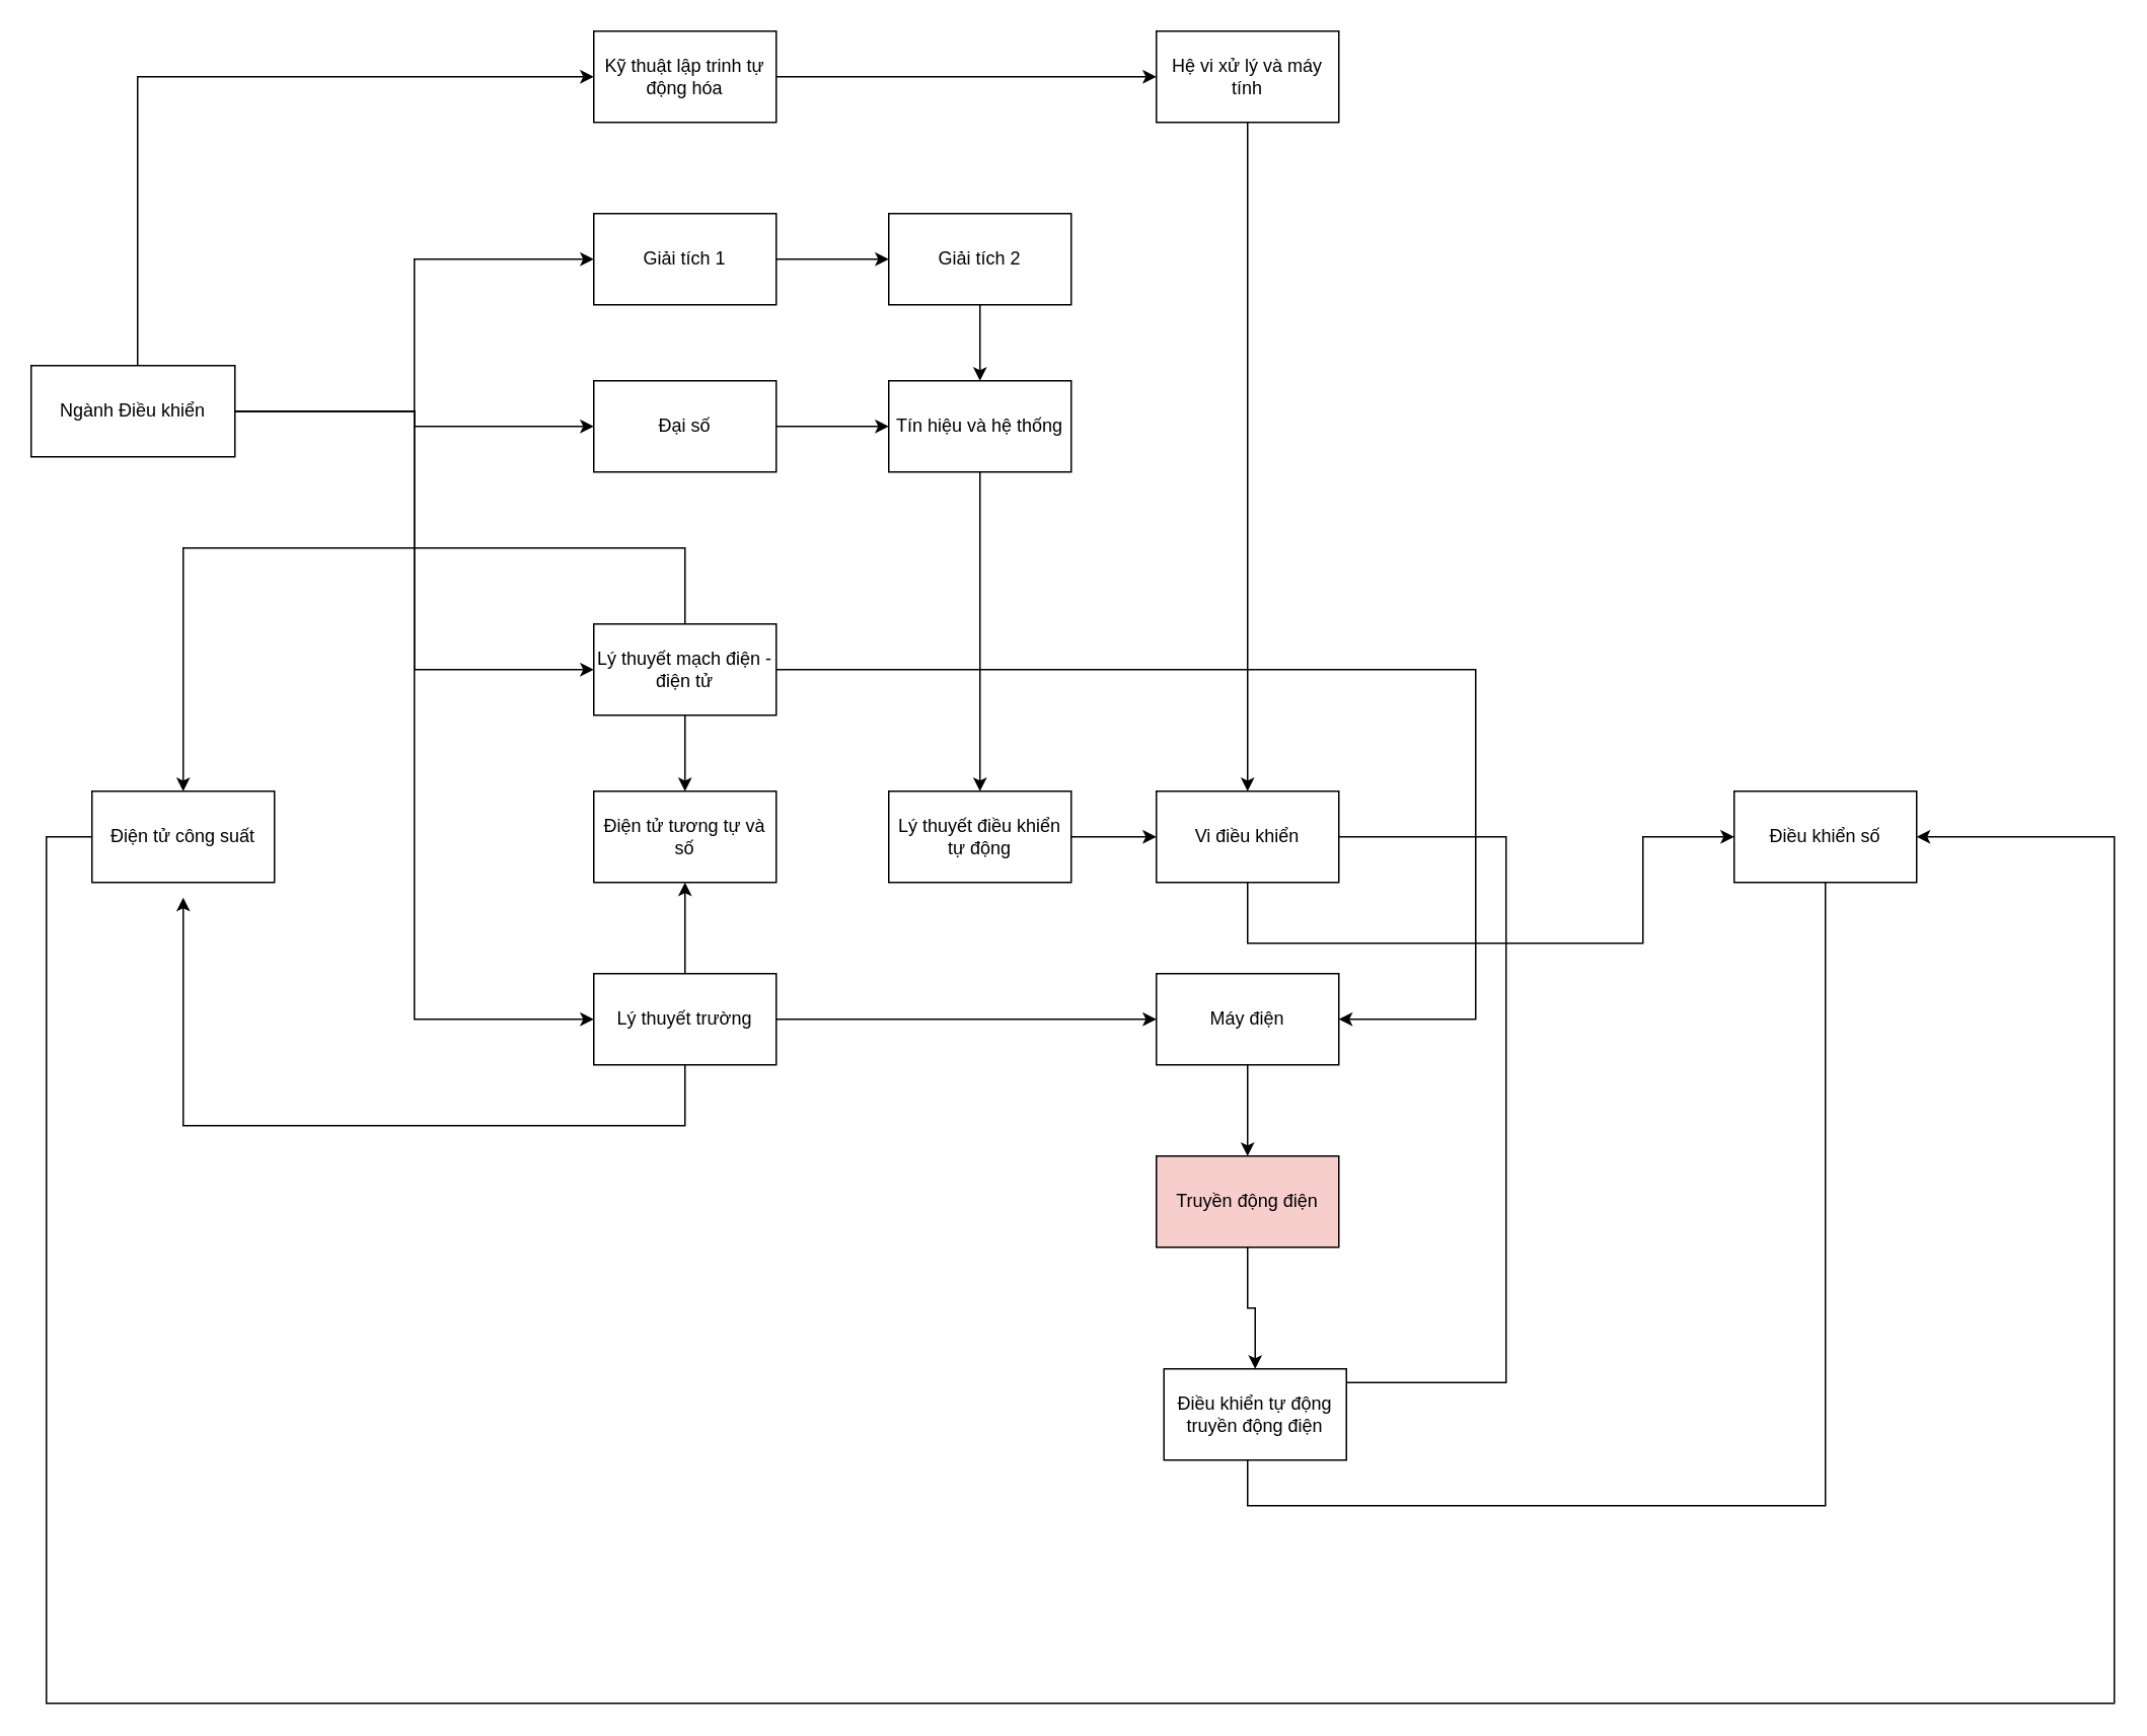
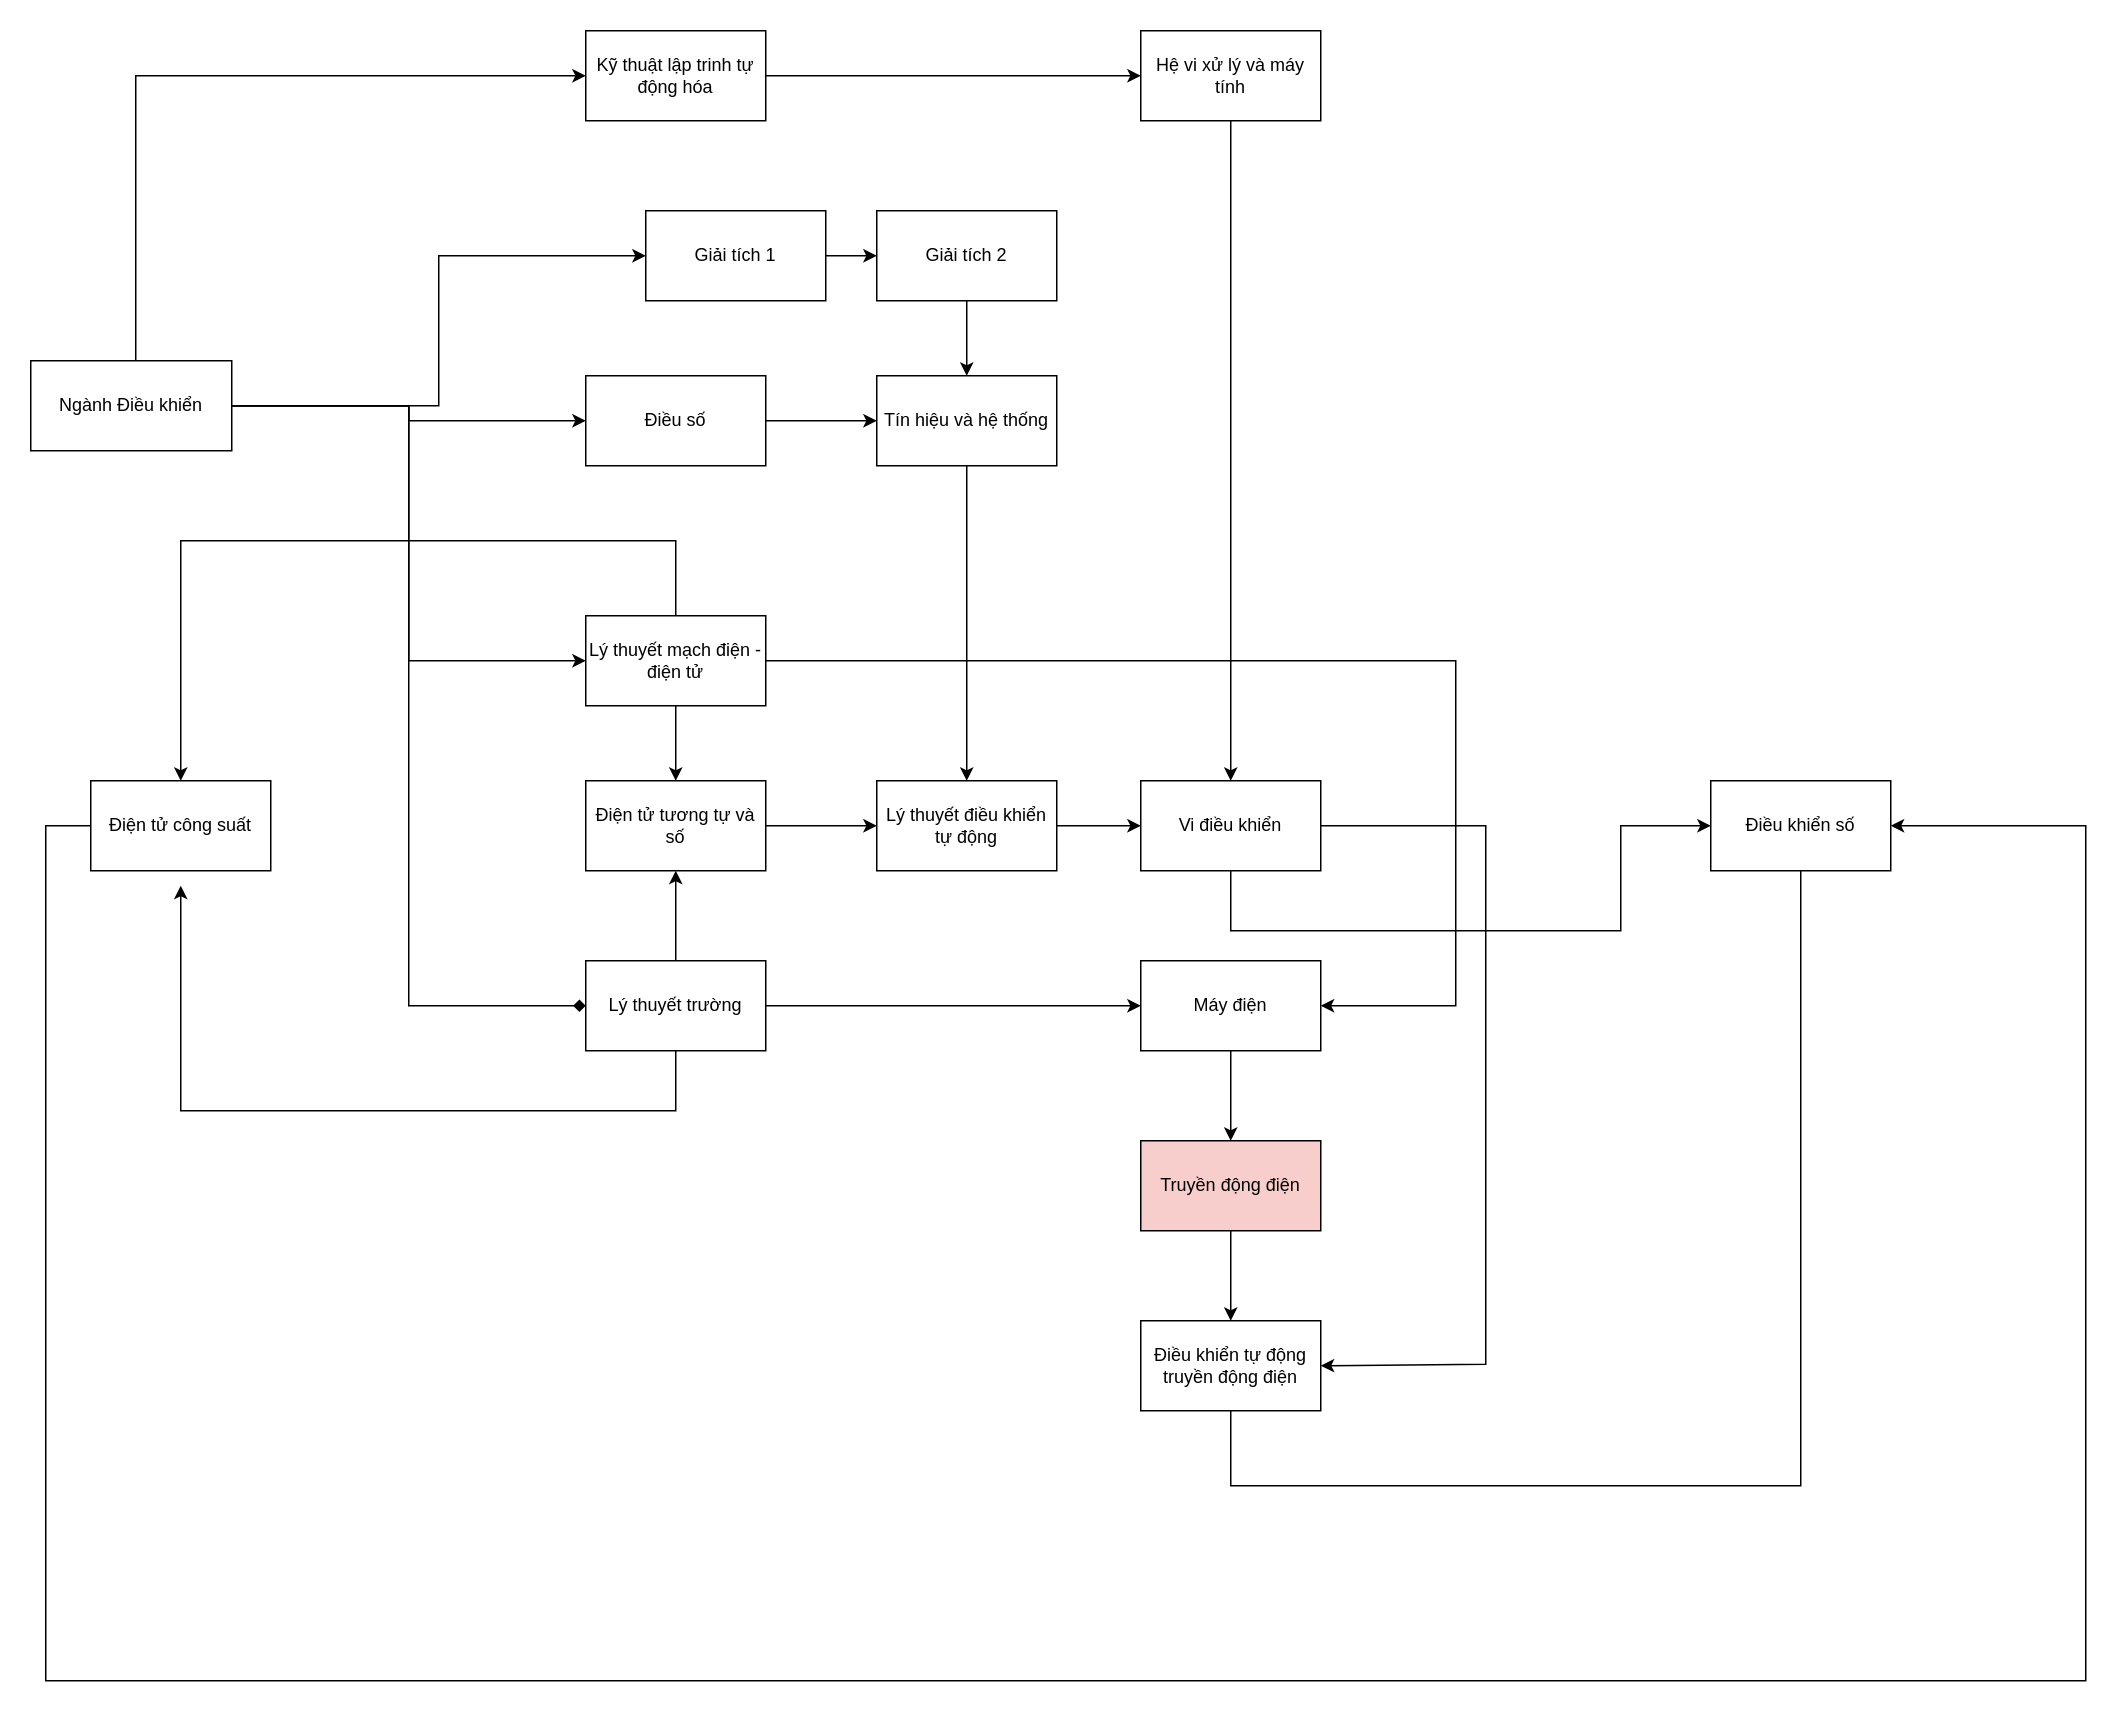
  <mxCell id="0" />
  <mxCell id="1" parent="0" />
  <mxCell id="2" style="edgeStyle=orthogonalEdgeStyle;rounded=0;orthogonalLoop=1;jettySize=auto;html=1;entryX=0;entryY=0.5;entryDx=0;entryDy=0;" edge="1" parent="1" source="7" target="23"><mxGeometry relative="1" as="geometry" /></mxCell>
  <mxCell id="3" style="edgeStyle=orthogonalEdgeStyle;rounded=0;orthogonalLoop=1;jettySize=auto;html=1;entryX=0;entryY=0.5;entryDx=0;entryDy=0;" edge="1" parent="1" source="7" target="9"><mxGeometry relative="1" as="geometry" /></mxCell>
- <mxCell id="4" style="edgeStyle=orthogonalEdgeStyle;rounded=0;orthogonalLoop=1;jettySize=auto;html=1;entryX=0;entryY=0.5;entryDx=0;entryDy=0;" edge="1" parent="1" source="7" target="27"><mxGeometry relative="1" as="geometry" /></mxCell>
+ <mxCell id="4" style="edgeStyle=orthogonalEdgeStyle;rounded=0;orthogonalLoop=1;jettySize=auto;html=1;entryX=0;entryY=0.5;entryDx=0;entryDy=0;endArrow=diamond;" edge="1" parent="1" source="7" target="27"><mxGeometry relative="1" as="geometry" /></mxCell>
  <mxCell id="5" style="edgeStyle=orthogonalEdgeStyle;rounded=0;orthogonalLoop=1;jettySize=auto;html=1;entryX=0;entryY=0.5;entryDx=0;entryDy=0;" edge="1" parent="1" source="7" target="11"><mxGeometry relative="1" as="geometry" /></mxCell>
  <mxCell id="6" style="edgeStyle=orthogonalEdgeStyle;rounded=0;orthogonalLoop=1;jettySize=auto;html=1;entryX=0;entryY=0.5;entryDx=0;entryDy=0;" edge="1" parent="1" source="7" target="36"><mxGeometry relative="1" as="geometry"><mxPoint x="87" y="40" as="targetPoint" /><Array as="points"><mxPoint x="90" y="50" /></Array></mxGeometry></mxCell>
  <mxCell id="7" value="Ngành Điều khiển" style="rounded=0;whiteSpace=wrap;html=1;" vertex="1" parent="1"><mxGeometry x="20" y="240" width="134" height="60" as="geometry" /></mxCell>
  <mxCell id="8" style="edgeStyle=orthogonalEdgeStyle;rounded=0;orthogonalLoop=1;jettySize=auto;html=1;entryX=0;entryY=0.5;entryDx=0;entryDy=0;" edge="1" parent="1" source="9" target="15"><mxGeometry relative="1" as="geometry" /></mxCell>
- <mxCell id="9" value="Đại số" style="rounded=0;whiteSpace=wrap;html=1;" vertex="1" parent="1"><mxGeometry x="390" y="250" width="120" height="60" as="geometry" /></mxCell>
+ <mxCell id="9" value="Điều số" style="rounded=0;whiteSpace=wrap;html=1;" vertex="1" parent="1"><mxGeometry x="390" y="250" width="120" height="60" as="geometry" /></mxCell>
  <mxCell id="10" value="" style="edgeStyle=orthogonalEdgeStyle;rounded=0;orthogonalLoop=1;jettySize=auto;html=1;" edge="1" parent="1" source="11" target="13"><mxGeometry relative="1" as="geometry" /></mxCell>
- <mxCell id="11" value="Giải tích 1" style="rounded=0;whiteSpace=wrap;html=1;" vertex="1" parent="1"><mxGeometry x="390" y="140" width="120" height="60" as="geometry" /></mxCell>
+ <mxCell id="11" value="Giải tích 1" style="rounded=0;whiteSpace=wrap;html=1;" vertex="1" parent="1"><mxGeometry x="430" y="140" width="120" height="60" as="geometry" /></mxCell>
  <mxCell id="12" value="" style="edgeStyle=orthogonalEdgeStyle;rounded=0;orthogonalLoop=1;jettySize=auto;html=1;" edge="1" parent="1" source="13" target="15"><mxGeometry relative="1" as="geometry" /></mxCell>
  <mxCell id="13" value="Giải tích 2&lt;br&gt;" style="rounded=0;whiteSpace=wrap;html=1;" vertex="1" parent="1"><mxGeometry x="584" y="140" width="120" height="60" as="geometry" /></mxCell>
  <mxCell id="14" value="" style="edgeStyle=orthogonalEdgeStyle;rounded=0;orthogonalLoop=1;jettySize=auto;html=1;" edge="1" parent="1" source="15" target="17"><mxGeometry relative="1" as="geometry" /></mxCell>
  <mxCell id="15" value="Tín hiệu và hệ thống" style="rounded=0;whiteSpace=wrap;html=1;" vertex="1" parent="1"><mxGeometry x="584" y="250" width="120" height="60" as="geometry" /></mxCell>
  <mxCell id="16" style="edgeStyle=orthogonalEdgeStyle;rounded=0;orthogonalLoop=1;jettySize=auto;html=1;entryX=0;entryY=0.5;entryDx=0;entryDy=0;" edge="1" parent="1" source="17" target="30"><mxGeometry relative="1" as="geometry" /></mxCell>
  <mxCell id="17" value="Lý thuyết điều khiển tự động&lt;br&gt;" style="rounded=0;whiteSpace=wrap;html=1;" vertex="1" parent="1"><mxGeometry x="584" y="520" width="120" height="60" as="geometry" /></mxCell>
+ <mxCell id="18" style="edgeStyle=orthogonalEdgeStyle;rounded=0;orthogonalLoop=1;jettySize=auto;html=1;entryX=0;entryY=0.5;entryDx=0;entryDy=0;" edge="1" parent="1" source="19" target="17"><mxGeometry relative="1" as="geometry" /></mxCell>
  <mxCell id="19" value="Điện tử tương tự và số" style="rounded=0;whiteSpace=wrap;html=1;" vertex="1" parent="1"><mxGeometry x="390" y="520" width="120" height="60" as="geometry" /></mxCell>
  <mxCell id="20" style="edgeStyle=orthogonalEdgeStyle;rounded=0;orthogonalLoop=1;jettySize=auto;html=1;" edge="1" parent="1" source="23" target="19"><mxGeometry relative="1" as="geometry" /></mxCell>
  <mxCell id="21" style="edgeStyle=orthogonalEdgeStyle;rounded=0;orthogonalLoop=1;jettySize=auto;html=1;entryX=1;entryY=0.5;entryDx=0;entryDy=0;" edge="1" parent="1" source="23" target="32"><mxGeometry relative="1" as="geometry"><Array as="points"><mxPoint x="970" y="440" /><mxPoint x="970" y="670" /></Array></mxGeometry></mxCell>
  <mxCell id="22" style="edgeStyle=orthogonalEdgeStyle;rounded=0;orthogonalLoop=1;jettySize=auto;html=1;entryX=0.5;entryY=0;entryDx=0;entryDy=0;" edge="1" parent="1" source="23" target="42"><mxGeometry relative="1" as="geometry"><Array as="points"><mxPoint x="450" y="360" /><mxPoint x="120" y="360" /></Array></mxGeometry></mxCell>
  <mxCell id="23" value="Lý thuyết mạch điện - điện tử" style="rounded=0;whiteSpace=wrap;html=1;" vertex="1" parent="1"><mxGeometry x="390" y="410" width="120" height="60" as="geometry" /></mxCell>
  <mxCell id="24" style="edgeStyle=orthogonalEdgeStyle;rounded=0;orthogonalLoop=1;jettySize=auto;html=1;" edge="1" parent="1" source="27" target="19"><mxGeometry relative="1" as="geometry" /></mxCell>
  <mxCell id="25" style="edgeStyle=orthogonalEdgeStyle;rounded=0;orthogonalLoop=1;jettySize=auto;html=1;" edge="1" parent="1" source="27" target="32"><mxGeometry relative="1" as="geometry" /></mxCell>
  <mxCell id="26" style="edgeStyle=orthogonalEdgeStyle;rounded=0;orthogonalLoop=1;jettySize=auto;html=1;" edge="1" parent="1" source="27"><mxGeometry relative="1" as="geometry"><mxPoint x="120" y="590" as="targetPoint" /><Array as="points"><mxPoint x="450" y="740" /><mxPoint x="120" y="740" /></Array></mxGeometry></mxCell>
  <mxCell id="27" value="Lý thuyết trường" style="rounded=0;whiteSpace=wrap;html=1;" vertex="1" parent="1"><mxGeometry x="390" y="640" width="120" height="60" as="geometry" /></mxCell>
  <mxCell id="28" style="edgeStyle=orthogonalEdgeStyle;rounded=0;orthogonalLoop=1;jettySize=auto;html=1;entryX=1;entryY=0.5;entryDx=0;entryDy=0;" edge="1" parent="1" source="30" target="40"><mxGeometry relative="1" as="geometry"><Array as="points"><mxPoint x="990" y="550" /><mxPoint x="990" y="909" /><mxPoint x="880" y="909" /></Array></mxGeometry></mxCell>
  <mxCell id="29" style="edgeStyle=orthogonalEdgeStyle;rounded=0;orthogonalLoop=1;jettySize=auto;html=1;entryX=0;entryY=0.5;entryDx=0;entryDy=0;" edge="1" parent="1" source="30" target="43"><mxGeometry relative="1" as="geometry"><Array as="points"><mxPoint x="820" y="620" /><mxPoint x="1080" y="620" /><mxPoint x="1080" y="550" /></Array></mxGeometry></mxCell>
  <mxCell id="30" value="Vi điều khiển" style="rounded=0;whiteSpace=wrap;html=1;" vertex="1" parent="1"><mxGeometry x="760" y="520" width="120" height="60" as="geometry" /></mxCell>
  <mxCell id="31" style="edgeStyle=orthogonalEdgeStyle;rounded=0;orthogonalLoop=1;jettySize=auto;html=1;" edge="1" parent="1" source="32" target="38"><mxGeometry relative="1" as="geometry" /></mxCell>
  <mxCell id="32" value="Máy điện" style="rounded=0;whiteSpace=wrap;html=1;" vertex="1" parent="1"><mxGeometry x="760" y="640" width="120" height="60" as="geometry" /></mxCell>
  <mxCell id="33" style="edgeStyle=orthogonalEdgeStyle;rounded=0;orthogonalLoop=1;jettySize=auto;html=1;" edge="1" parent="1" source="34" target="30"><mxGeometry relative="1" as="geometry" /></mxCell>
  <mxCell id="34" value="Hệ vi xử lý và máy tính" style="rounded=0;whiteSpace=wrap;html=1;" vertex="1" parent="1"><mxGeometry x="760" y="20" width="120" height="60" as="geometry" /></mxCell>
  <mxCell id="35" style="edgeStyle=orthogonalEdgeStyle;rounded=0;orthogonalLoop=1;jettySize=auto;html=1;" edge="1" parent="1" source="36" target="34"><mxGeometry relative="1" as="geometry" /></mxCell>
  <mxCell id="36" value="Kỹ thuật lập trinh tự động hóa" style="rounded=0;whiteSpace=wrap;html=1;" vertex="1" parent="1"><mxGeometry x="390" y="20" width="120" height="60" as="geometry" /></mxCell>
  <mxCell id="37" style="edgeStyle=orthogonalEdgeStyle;rounded=0;orthogonalLoop=1;jettySize=auto;html=1;" edge="1" parent="1" source="38" target="40"><mxGeometry relative="1" as="geometry" /></mxCell>
  <mxCell id="38" value="Truyền động điện" style="rounded=0;whiteSpace=wrap;html=1;fillColor=#f8cecc;" vertex="1" parent="1"><mxGeometry x="760" y="760" width="120" height="60" as="geometry" /></mxCell>
  <mxCell id="39" style="edgeStyle=orthogonalEdgeStyle;rounded=0;orthogonalLoop=1;jettySize=auto;html=1;endArrow=none;" edge="1" parent="1" source="40" target="43"><mxGeometry relative="1" as="geometry"><Array as="points"><mxPoint x="820" y="990" /><mxPoint x="1200" y="990" /></Array></mxGeometry></mxCell>
- <mxCell id="40" value="Điều khiển tự động truyền động điện" style="rounded=0;whiteSpace=wrap;html=1;" vertex="1" parent="1"><mxGeometry x="765" y="900" width="120" height="60" as="geometry" /></mxCell>
+ <mxCell id="40" value="Điều khiển tự động truyền động điện" style="rounded=0;whiteSpace=wrap;html=1;" vertex="1" parent="1"><mxGeometry x="760" y="880" width="120" height="60" as="geometry" /></mxCell>
  <mxCell id="41" style="edgeStyle=orthogonalEdgeStyle;rounded=0;orthogonalLoop=1;jettySize=auto;html=1;entryX=1;entryY=0.5;entryDx=0;entryDy=0;" edge="1" parent="1" source="42" target="43"><mxGeometry relative="1" as="geometry"><Array as="points"><mxPoint x="30" y="550" /><mxPoint x="30" y="1120" /><mxPoint x="1390" y="1120" /><mxPoint x="1390" y="550" /></Array></mxGeometry></mxCell>
  <mxCell id="42" value="Điện tử công suất" style="rounded=0;whiteSpace=wrap;html=1;" vertex="1" parent="1"><mxGeometry x="60" y="520" width="120" height="60" as="geometry" /></mxCell>
  <mxCell id="43" value="Điều khiển số" style="rounded=0;whiteSpace=wrap;html=1;" vertex="1" parent="1"><mxGeometry x="1140" y="520" width="120" height="60" as="geometry" /></mxCell>
